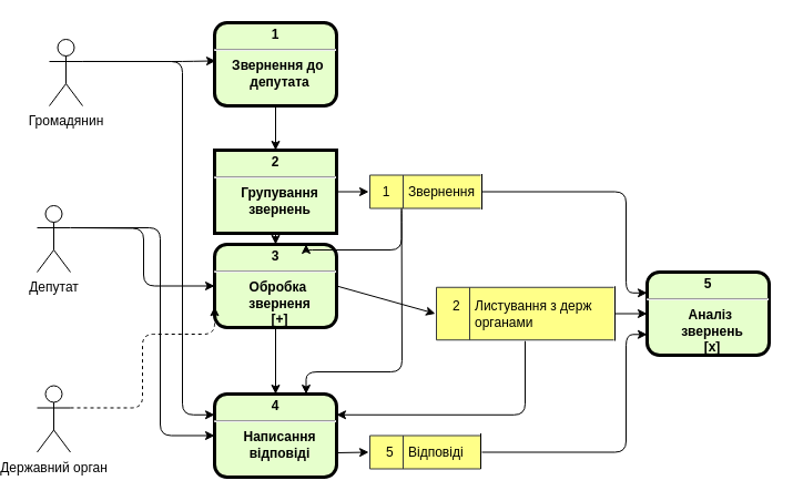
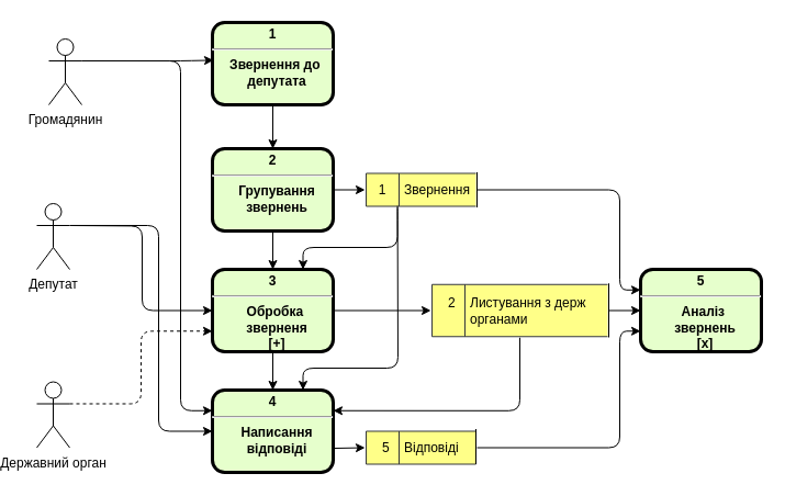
  <mxCell id="0" />
  <mxCell id="1" parent="0" />
  <mxCell id="2" value="Депутат&lt;br&gt;" style="shape=umlActor;verticalLabelPosition=bottom;verticalAlign=top;html=1;outlineConnect=0;" parent="1" vertex="1"><mxGeometry x="20" y="185" width="30" height="60" as="geometry" /></mxCell>
  <mxCell id="3" value="Громадянин" style="shape=umlActor;verticalLabelPosition=bottom;verticalAlign=top;html=1;outlineConnect=0;" parent="1" vertex="1"><mxGeometry x="31" y="35" width="30" height="60" as="geometry" /></mxCell>
  <mxCell id="4" value="Державний орган" style="shape=umlActor;verticalLabelPosition=bottom;verticalAlign=top;html=1;outlineConnect=0;" parent="1" vertex="1"><mxGeometry x="20" y="347.5" width="30" height="60" as="geometry" /></mxCell>
  <mxCell id="5" style="edgeStyle=orthogonalEdgeStyle;rounded=0;orthogonalLoop=1;jettySize=auto;html=1;entryX=0.5;entryY=0;entryDx=0;entryDy=0;" parent="1" source="6" target="8" edge="1"><mxGeometry relative="1" as="geometry" /></mxCell>
  <mxCell id="6" value="&lt;p style=&quot;margin: 4px 0px 0px; text-align: center;&quot;&gt;1&lt;/p&gt;&lt;hr&gt;&lt;p style=&quot;margin: 0px; margin-left: 8px;&quot;&gt;Звернення до&amp;nbsp;&lt;/p&gt;&lt;p style=&quot;margin: 0px; margin-left: 8px;&quot;&gt;депутата&lt;/p&gt;" style="verticalAlign=middle;align=center;overflow=fill;fontSize=12;fontFamily=Helvetica;html=1;rounded=1;fontStyle=1;strokeWidth=3;fillColor=#E6FFCC" parent="1" vertex="1"><mxGeometry x="180" y="20" width="110" height="75" as="geometry" /></mxCell>
  <mxCell id="7" style="edgeStyle=orthogonalEdgeStyle;rounded=0;orthogonalLoop=1;jettySize=auto;html=1;entryX=0.5;entryY=0;entryDx=0;entryDy=0;" parent="1" source="8" target="11" edge="1"><mxGeometry relative="1" as="geometry" /></mxCell>
- <mxCell id="8" value="&lt;p style=&quot;margin: 4px 0px 0px; text-align: center;&quot;&gt;&lt;strong style=&quot;&quot;&gt;2&lt;/strong&gt;&lt;/p&gt;&lt;hr&gt;&lt;p style=&quot;margin: 0px; margin-left: 8px;&quot;&gt;Групування&lt;/p&gt;&lt;p style=&quot;margin: 0px; margin-left: 8px;&quot;&gt;звернень&lt;/p&gt;" style="verticalAlign=middle;align=center;overflow=fill;fontSize=12;fontFamily=Helvetica;html=1;fontStyle=1;strokeWidth=3;fillColor=#E6FFCC;rounded=0;" parent="1" vertex="1"><mxGeometry x="180" y="135" width="110" height="75" as="geometry" /></mxCell>
+ <mxCell id="8" value="&lt;p style=&quot;margin: 4px 0px 0px; text-align: center;&quot;&gt;&lt;strong style=&quot;&quot;&gt;2&lt;/strong&gt;&lt;/p&gt;&lt;hr&gt;&lt;p style=&quot;margin: 0px; margin-left: 8px;&quot;&gt;Групування&lt;/p&gt;&lt;p style=&quot;margin: 0px; margin-left: 8px;&quot;&gt;звернень&lt;/p&gt;" style="verticalAlign=middle;align=center;overflow=fill;fontSize=12;fontFamily=Helvetica;html=1;rounded=1;fontStyle=1;strokeWidth=3;fillColor=#E6FFCC" parent="1" vertex="1"><mxGeometry x="180" y="135" width="110" height="75" as="geometry" /></mxCell>
  <mxCell id="9" value="&amp;nbsp; 1&amp;nbsp; &amp;nbsp; &amp;nbsp;Звернення&amp;nbsp; &amp;nbsp; &amp;nbsp; &amp;nbsp; &amp;nbsp;" style="html=1;dashed=0;whitespace=wrap;shape=mxgraph.dfd.dataStoreID;align=left;spacingLeft=3;points=[[0,0],[0.5,0],[1,0],[0,0.5],[1,0.5],[0,1],[0.5,1],[1,1]];perimeterSpacing=1;fillColor=#ffff88;strokeColor=#36393d;" parent="1" vertex="1"><mxGeometry x="320" y="157.5" width="100" height="30" as="geometry" /></mxCell>
  <mxCell id="10" style="edgeStyle=orthogonalEdgeStyle;rounded=0;orthogonalLoop=1;jettySize=auto;html=1;entryX=0.5;entryY=0;entryDx=0;entryDy=0;" parent="1" source="11" target="12" edge="1"><mxGeometry relative="1" as="geometry" /></mxCell>
- <mxCell id="11" value="&lt;p style=&quot;margin: 4px 0px 0px; text-align: center;&quot;&gt;&lt;strong style=&quot;&quot;&gt;3&lt;/strong&gt;&lt;/p&gt;&lt;hr&gt;&lt;p style=&quot;margin: 0px; margin-left: 8px;&quot;&gt;Обробка&amp;nbsp;&lt;/p&gt;&lt;p style=&quot;margin: 0px; margin-left: 8px;&quot;&gt;зверненя&lt;/p&gt;&lt;p style=&quot;margin: 0px; margin-left: 8px;&quot;&gt;&lt;span style=&quot;background-color: initial;&quot;&gt;[+]&lt;/span&gt;&lt;/p&gt;" style="verticalAlign=middle;align=center;overflow=fill;fontSize=12;fontFamily=Helvetica;html=1;rounded=1;fontStyle=1;strokeWidth=3;fillColor=#E6FFCC" parent="1" vertex="1"><mxGeometry x="180" y="220" width="110" height="75" as="geometry" /></mxCell>
+ <mxCell id="11" value="&lt;p style=&quot;margin: 4px 0px 0px; text-align: center;&quot;&gt;&lt;strong style=&quot;&quot;&gt;3&lt;/strong&gt;&lt;/p&gt;&lt;hr&gt;&lt;p style=&quot;margin: 0px; margin-left: 8px;&quot;&gt;Обробка&amp;nbsp;&lt;/p&gt;&lt;p style=&quot;margin: 0px; margin-left: 8px;&quot;&gt;зверненя&lt;/p&gt;&lt;p style=&quot;margin: 0px; margin-left: 8px;&quot;&gt;&lt;span style=&quot;background-color: initial;&quot;&gt;[+]&lt;/span&gt;&lt;/p&gt;" style="verticalAlign=middle;align=center;overflow=fill;fontSize=12;fontFamily=Helvetica;html=1;rounded=1;fontStyle=1;strokeWidth=3;fillColor=#E6FFCC" parent="1" vertex="1"><mxGeometry x="180" y="245" width="110" height="75" as="geometry" /></mxCell>
  <mxCell id="12" value="&lt;p style=&quot;margin: 4px 0px 0px; text-align: center;&quot;&gt;&lt;strong style=&quot;&quot;&gt;4&lt;/strong&gt;&lt;/p&gt;&lt;hr&gt;&lt;p style=&quot;margin: 0px; margin-left: 8px;&quot;&gt;Написання&lt;/p&gt;&lt;p style=&quot;margin: 0px; margin-left: 8px;&quot;&gt;відповіді&lt;/p&gt;" style="verticalAlign=middle;align=center;overflow=fill;fontSize=12;fontFamily=Helvetica;html=1;rounded=1;fontStyle=1;strokeWidth=3;fillColor=#E6FFCC" parent="1" vertex="1"><mxGeometry x="180" y="355" width="110" height="75" as="geometry" /></mxCell>
  <mxCell id="13" value="" style="endArrow=classic;html=1;rounded=1;edgeStyle=orthogonalEdgeStyle;exitX=1;exitY=0.333;exitDx=0;exitDy=0;exitPerimeter=0;entryX=0.009;entryY=0.459;entryDx=0;entryDy=0;entryPerimeter=0;" parent="1" source="3" target="6" edge="1"><mxGeometry width="50" height="50" relative="1" as="geometry"><mxPoint x="120" y="255" as="sourcePoint" /><mxPoint x="151" y="25" as="targetPoint" /><Array as="points"><mxPoint x="151" y="55" /></Array></mxGeometry></mxCell>
  <mxCell id="14" value="" style="endArrow=classic;html=1;rounded=1;entryX=0;entryY=0.5;entryDx=0;entryDy=0;edgeStyle=orthogonalEdgeStyle;" parent="1" target="11" edge="1"><mxGeometry width="50" height="50" relative="1" as="geometry"><mxPoint x="51" y="205" as="sourcePoint" /><mxPoint x="170" y="205" as="targetPoint" /></mxGeometry></mxCell>
  <mxCell id="15" value="" style="endArrow=classic;html=1;rounded=1;entryX=0;entryY=0.5;entryDx=0;entryDy=0;edgeStyle=orthogonalEdgeStyle;exitX=1;exitY=0.333;exitDx=0;exitDy=0;exitPerimeter=0;" parent="1" source="2" target="12" edge="1"><mxGeometry width="50" height="50" relative="1" as="geometry"><mxPoint x="-30" y="238.67" as="sourcePoint" /><mxPoint x="190" y="292.5" as="targetPoint" /><Array as="points"><mxPoint x="131" y="205" /><mxPoint x="131" y="393" /></Array></mxGeometry></mxCell>
  <mxCell id="16" value="" style="endArrow=classic;html=1;rounded=1;entryX=0;entryY=0.25;entryDx=0;entryDy=0;edgeStyle=orthogonalEdgeStyle;exitX=1;exitY=0.333;exitDx=0;exitDy=0;exitPerimeter=0;" parent="1" source="3" target="12" edge="1"><mxGeometry width="50" height="50" relative="1" as="geometry"><mxPoint x="120" y="255" as="sourcePoint" /><mxPoint x="170" y="205" as="targetPoint" /><Array as="points"><mxPoint x="151" y="55" /><mxPoint x="151" y="374" /><mxPoint x="180" y="374" /></Array></mxGeometry></mxCell>
  <mxCell id="17" value="&amp;nbsp; &amp;nbsp;5&amp;nbsp; &amp;nbsp; Відповіді" style="html=1;dashed=0;whitespace=wrap;shape=mxgraph.dfd.dataStoreID;align=left;spacingLeft=3;points=[[0,0],[0.5,0],[1,0],[0,0.5],[1,0.5],[0,1],[0.5,1],[1,1]];perimeterSpacing=1;fillColor=#ffff88;strokeColor=#36393d;" parent="1" vertex="1"><mxGeometry x="320" y="392.5" width="100" height="30" as="geometry" /></mxCell>
  <mxCell id="18" value="" style="endArrow=classic;html=1;rounded=0;entryX=0;entryY=0.5;entryDx=0;entryDy=0;" parent="1" target="17" edge="1"><mxGeometry width="50" height="50" relative="1" as="geometry"><mxPoint x="291" y="408" as="sourcePoint" /><mxPoint x="170" y="205" as="targetPoint" /></mxGeometry></mxCell>
  <mxCell id="19" value="" style="endArrow=classic;html=1;rounded=0;exitX=1;exitY=0.5;exitDx=0;exitDy=0;entryX=0;entryY=0.5;entryDx=0;entryDy=0;" parent="1" source="8" target="9" edge="1"><mxGeometry width="50" height="50" relative="1" as="geometry"><mxPoint x="120" y="255" as="sourcePoint" /><mxPoint x="170" y="205" as="targetPoint" /></mxGeometry></mxCell>
  <mxCell id="20" value="&lt;p style=&quot;margin: 4px 0px 0px; text-align: center;&quot;&gt;&lt;strong style=&quot;&quot;&gt;5&lt;/strong&gt;&lt;/p&gt;&lt;hr&gt;&lt;p style=&quot;margin: 0px; margin-left: 8px;&quot;&gt;Аналіз&amp;nbsp;&lt;/p&gt;&lt;p style=&quot;margin: 0px; margin-left: 8px;&quot;&gt;звернень&lt;/p&gt;&lt;p style=&quot;margin: 0px; margin-left: 8px;&quot;&gt;[x]&lt;/p&gt;" style="verticalAlign=middle;align=center;overflow=fill;fontSize=12;fontFamily=Helvetica;html=1;rounded=1;fontStyle=1;strokeWidth=3;fillColor=#E6FFCC" parent="1" vertex="1"><mxGeometry x="570" y="245" width="110" height="75" as="geometry" /></mxCell>
  <mxCell id="21" value="" style="endArrow=classic;html=1;rounded=1;entryX=0;entryY=0.75;entryDx=0;entryDy=0;edgeStyle=orthogonalEdgeStyle;" parent="1" source="17" target="20" edge="1"><mxGeometry width="50" height="50" relative="1" as="geometry"><mxPoint x="120" y="255" as="sourcePoint" /><mxPoint x="170" y="205" as="targetPoint" /><Array as="points"><mxPoint x="551" y="408" /><mxPoint x="551" y="301" /><mxPoint x="570" y="301" /></Array></mxGeometry></mxCell>
  <mxCell id="22" value="" style="endArrow=classic;html=1;rounded=1;exitX=1;exitY=0.5;exitDx=0;exitDy=0;entryX=0;entryY=0.25;entryDx=0;entryDy=0;edgeStyle=orthogonalEdgeStyle;" parent="1" source="9" target="20" edge="1"><mxGeometry width="50" height="50" relative="1" as="geometry"><mxPoint x="501" y="390" as="sourcePoint" /><mxPoint x="515" y="295" as="targetPoint" /><Array as="points"><mxPoint x="551" y="173" /><mxPoint x="551" y="264" /><mxPoint x="570" y="264" /></Array></mxGeometry></mxCell>
  <mxCell id="23" value="&amp;nbsp; &amp;nbsp;2&amp;nbsp; &amp;nbsp; Листування з держ &lt;br&gt;&amp;nbsp; &amp;nbsp; &amp;nbsp; &amp;nbsp; &amp;nbsp;органами" style="html=1;dashed=0;whitespace=wrap;shape=mxgraph.dfd.dataStoreID;align=left;spacingLeft=3;points=[[0,0],[0.5,0],[1,0],[0,0.5],[1,0.5],[0,1],[0.5,1],[1,1]];perimeterSpacing=1;fillColor=#ffff88;strokeColor=#36393d;" parent="1" vertex="1"><mxGeometry x="380" y="258.75" width="160" height="47.5" as="geometry" /></mxCell>
  <mxCell id="24" value="" style="endArrow=classic;html=1;rounded=0;entryX=0;entryY=0.5;entryDx=0;entryDy=0;exitX=1;exitY=0.5;exitDx=0;exitDy=0;" parent="1" source="11" target="23" edge="1"><mxGeometry width="50" height="50" relative="1" as="geometry"><mxPoint x="330" y="355" as="sourcePoint" /><mxPoint x="300" y="292.5" as="targetPoint" /></mxGeometry></mxCell>
  <mxCell id="25" value="" style="endArrow=classic;html=1;rounded=0;exitX=1;exitY=0.5;exitDx=0;exitDy=0;entryX=0;entryY=0.5;entryDx=0;entryDy=0;" parent="1" source="23" target="20" edge="1"><mxGeometry width="50" height="50" relative="1" as="geometry"><mxPoint x="180" y="255" as="sourcePoint" /><mxPoint x="230" y="205" as="targetPoint" /></mxGeometry></mxCell>
  <mxCell id="26" value="" style="endArrow=classic;html=1;rounded=1;entryX=0;entryY=0.75;entryDx=0;entryDy=0;edgeStyle=orthogonalEdgeStyle;exitX=1;exitY=0.333;exitDx=0;exitDy=0;exitPerimeter=0;dashed=1;" parent="1" source="4" target="11" edge="1"><mxGeometry width="50" height="50" relative="1" as="geometry"><mxPoint x="51" y="395" as="sourcePoint" /><mxPoint x="380" y="205" as="targetPoint" /><Array as="points"><mxPoint x="115" y="368" /><mxPoint x="115" y="301" /><mxPoint x="180" y="301" /></Array></mxGeometry></mxCell>
  <mxCell id="27" value="" style="endArrow=classic;html=1;rounded=1;exitX=0.29;exitY=1.009;exitDx=0;exitDy=0;edgeStyle=orthogonalEdgeStyle;entryX=0.75;entryY=0;entryDx=0;entryDy=0;exitPerimeter=0;" parent="1" source="9" target="11" edge="1"><mxGeometry width="50" height="50" relative="1" as="geometry"><mxPoint x="161" y="335" as="sourcePoint" /><mxPoint x="321" y="255" as="targetPoint" /><Array as="points"><mxPoint x="349" y="225" /><mxPoint x="263" y="225" /></Array></mxGeometry></mxCell>
  <mxCell id="28" value="" style="endArrow=classic;html=1;rounded=1;exitX=0.5;exitY=1;exitDx=0;exitDy=0;entryX=1;entryY=0.25;entryDx=0;entryDy=0;edgeStyle=orthogonalEdgeStyle;" parent="1" source="23" target="12" edge="1"><mxGeometry width="50" height="50" relative="1" as="geometry"><mxPoint x="161" y="335" as="sourcePoint" /><mxPoint x="211" y="285" as="targetPoint" /><Array as="points"><mxPoint x="460" y="374" /></Array></mxGeometry></mxCell>
  <mxCell id="29" value="" style="endArrow=none;html=1;rounded=0;entryX=1;entryY=0;entryDx=0;entryDy=0;exitX=1;exitY=1;exitDx=0;exitDy=0;" edge="1" parent="1" source="9" target="9"><mxGeometry width="50" height="50" relative="1" as="geometry"><mxPoint x="431" y="245" as="sourcePoint" /><mxPoint x="481" y="195" as="targetPoint" /></mxGeometry></mxCell>
  <mxCell id="30" value="" style="endArrow=none;html=1;rounded=0;entryX=1;entryY=0;entryDx=0;entryDy=0;exitX=1;exitY=1;exitDx=0;exitDy=0;" edge="1" parent="1"><mxGeometry width="50" height="50" relative="1" as="geometry"><mxPoint x="420" y="422.5" as="sourcePoint" /><mxPoint x="420" y="390.5" as="targetPoint" /></mxGeometry></mxCell>
  <mxCell id="31" value="" style="endArrow=none;html=1;rounded=0;entryX=1;entryY=0;entryDx=0;entryDy=0;" edge="1" parent="1" target="23"><mxGeometry width="50" height="50" relative="1" as="geometry"><mxPoint x="541" y="307" as="sourcePoint" /><mxPoint x="491" y="167" as="targetPoint" /></mxGeometry></mxCell>
  <mxCell id="32" value="" style="endArrow=classic;html=1;rounded=1;edgeStyle=orthogonalEdgeStyle;entryX=0.75;entryY=0;entryDx=0;entryDy=0;exitX=0.29;exitY=0.959;exitDx=0;exitDy=0;exitPerimeter=0;" edge="1" parent="1" source="9" target="12"><mxGeometry width="50" height="50" relative="1" as="geometry"><mxPoint x="361" y="215" as="sourcePoint" /><mxPoint x="273" y="255" as="targetPoint" /><Array as="points"><mxPoint x="349" y="190" /><mxPoint x="349" y="190" /><mxPoint x="349" y="335" /><mxPoint x="263" y="335" /></Array></mxGeometry></mxCell>
